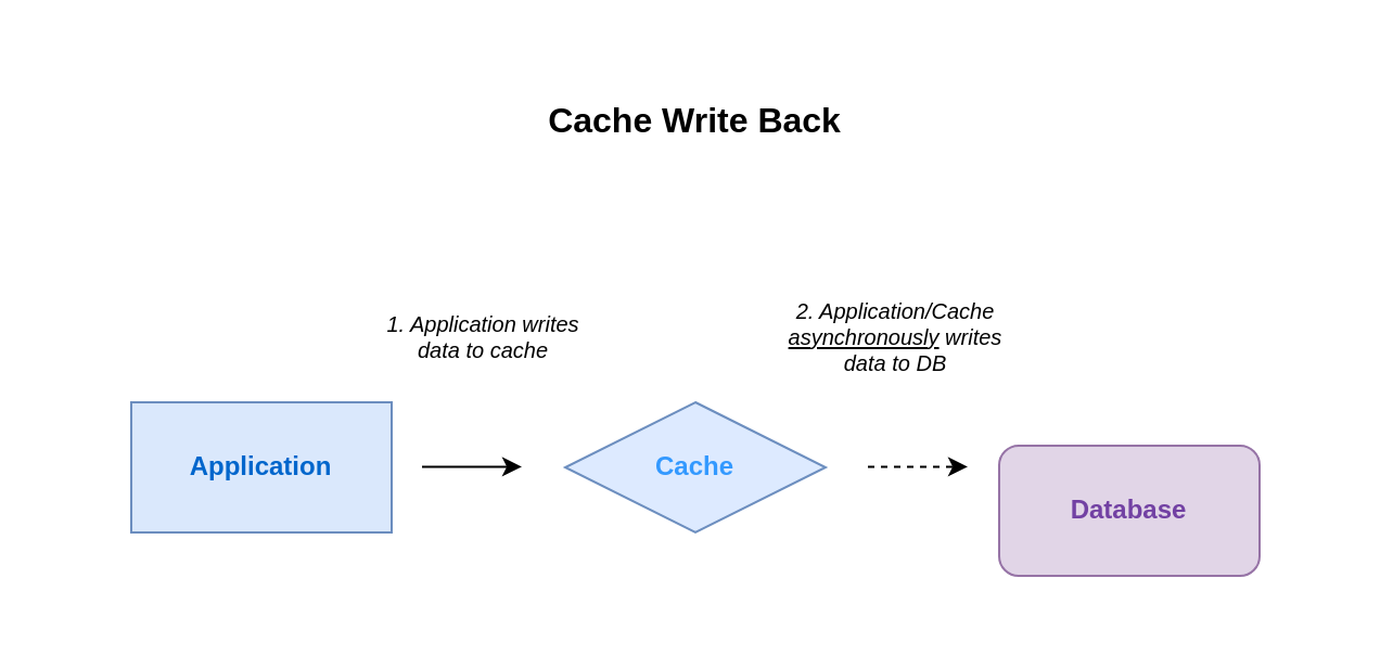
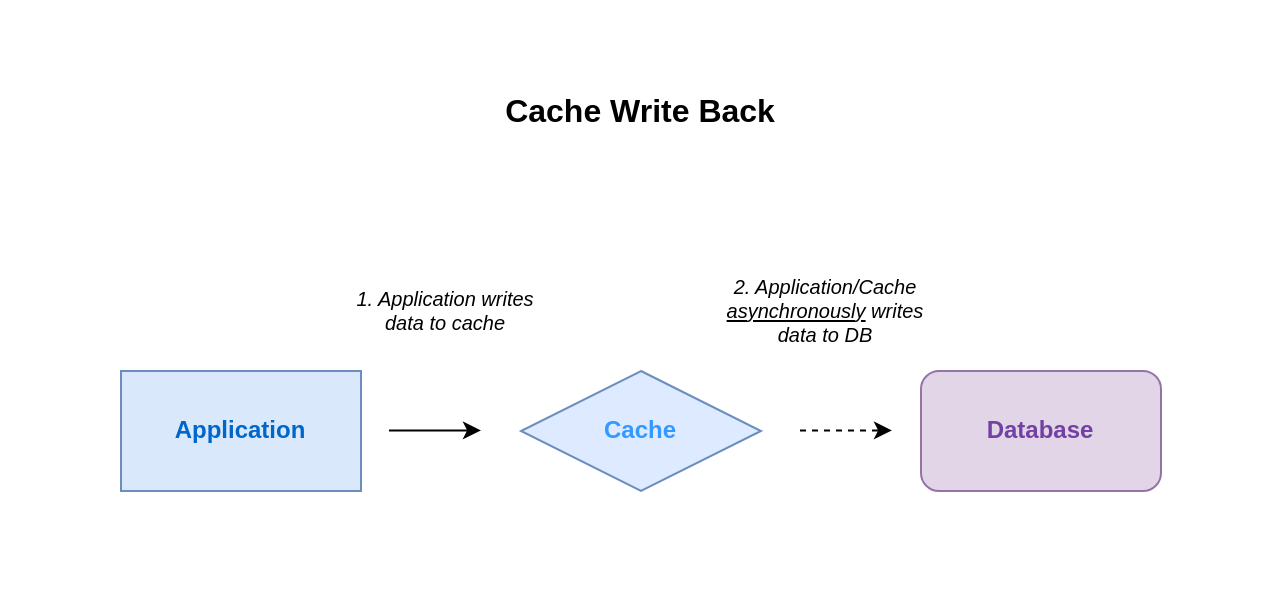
  <mxCell id="0" />
  <mxCell id="1" parent="0" />
  <mxCell id="2" value="" style="rounded=0;whiteSpace=wrap;html=1;strokeColor=none;" vertex="1" parent="1"><mxGeometry x="20" y="20" width="600" height="260" as="geometry" /></mxCell>
  <mxCell id="3" value="&lt;b&gt;Application&lt;/b&gt;" style="whiteSpace=wrap;html=1;fillColor=#dae8fc;strokeColor=#6c8ebf;fontColor=#0066CC;rounded=0;" parent="1" vertex="1"><mxGeometry x="60" y="185" width="120" height="60" as="geometry" /></mxCell>
  <mxCell id="4" value="&lt;b&gt;&lt;font color=&quot;#3399ff&quot;&gt;Cache&lt;/font&gt;&lt;/b&gt;" style="rhombus;whiteSpace=wrap;html=1;fillColor=#DDEAFF;strokeColor=#6c8ebf;fontColor=#A9C4EB;" parent="1" vertex="1"><mxGeometry x="260" y="185" width="120" height="60" as="geometry" /></mxCell>
- <mxCell id="5" value="&lt;b&gt;Database&lt;/b&gt;" style="rounded=1;whiteSpace=wrap;html=1;fillColor=#e1d5e7;strokeColor=#9673a6;fontColor=#7241A3;" parent="1" vertex="1"><mxGeometry x="460" y="205" width="120" height="60" as="geometry" /></mxCell>
+ <mxCell id="5" value="&lt;b&gt;Database&lt;/b&gt;" style="rounded=1;whiteSpace=wrap;html=1;fillColor=#e1d5e7;strokeColor=#9673a6;fontColor=#7241A3;" parent="1" vertex="1"><mxGeometry x="460" y="185" width="120" height="60" as="geometry" /></mxCell>
  <mxCell id="6" value="" style="endArrow=classic;html=1;rounded=0;" parent="1" edge="1"><mxGeometry width="50" height="50" relative="1" as="geometry"><mxPoint x="194" y="214.69" as="sourcePoint" /><mxPoint x="240" y="214.69" as="targetPoint" /></mxGeometry></mxCell>
  <mxCell id="7" value="1. Application writes data to cache" style="text;html=1;align=center;verticalAlign=middle;whiteSpace=wrap;rounded=0;fontSize=10;fontStyle=2" parent="1" vertex="1"><mxGeometry x="170" y="140" width="105" height="30" as="geometry" /></mxCell>
  <mxCell id="8" value="&lt;b style=&quot;font-size: 16px;&quot;&gt;Cache Write Back&lt;/b&gt;" style="text;html=1;align=center;verticalAlign=middle;whiteSpace=wrap;rounded=0;fontSize=16;" parent="1" vertex="1"><mxGeometry x="225" y="40" width="190" height="30" as="geometry" /></mxCell>
  <mxCell id="9" value="" style="endArrow=classic;html=1;rounded=0;dashed=1;" parent="1" edge="1"><mxGeometry width="50" height="50" relative="1" as="geometry"><mxPoint x="399.5" y="214.69" as="sourcePoint" /><mxPoint x="445.5" y="214.69" as="targetPoint" /></mxGeometry></mxCell>
  <mxCell id="10" value="2. Application/Cache &lt;u&gt;asynchronously&lt;/u&gt; writes data to DB" style="text;html=1;align=center;verticalAlign=middle;whiteSpace=wrap;rounded=0;fontSize=10;fontStyle=2" parent="1" vertex="1"><mxGeometry x="360" y="140" width="105" height="30" as="geometry" /></mxCell>
